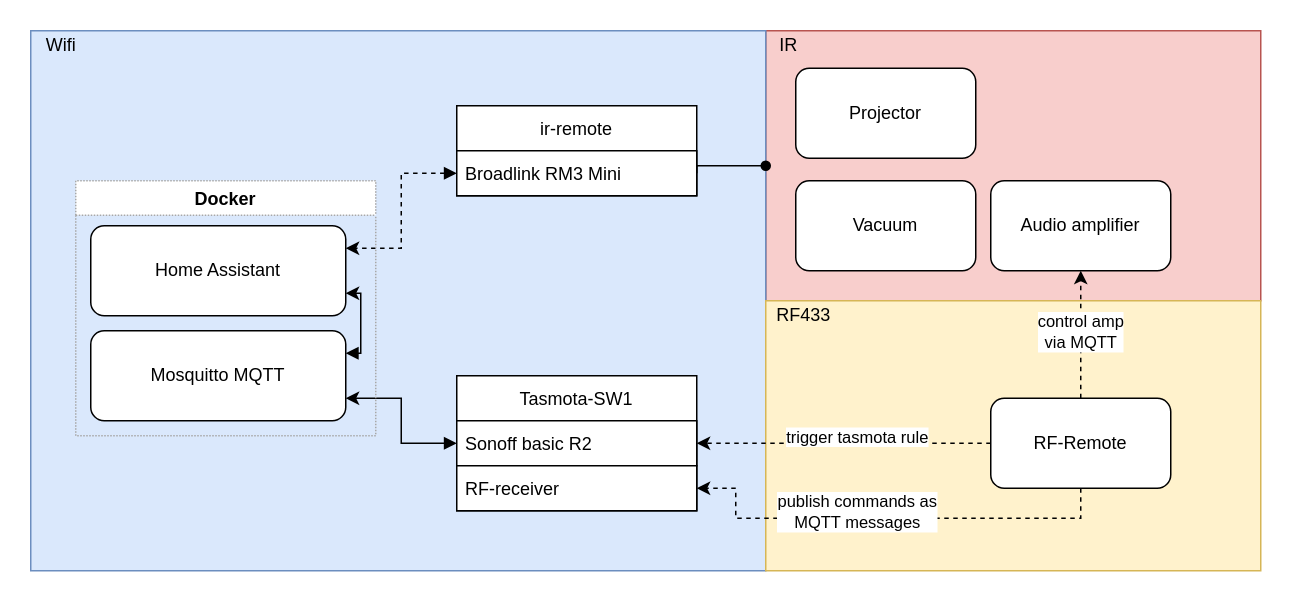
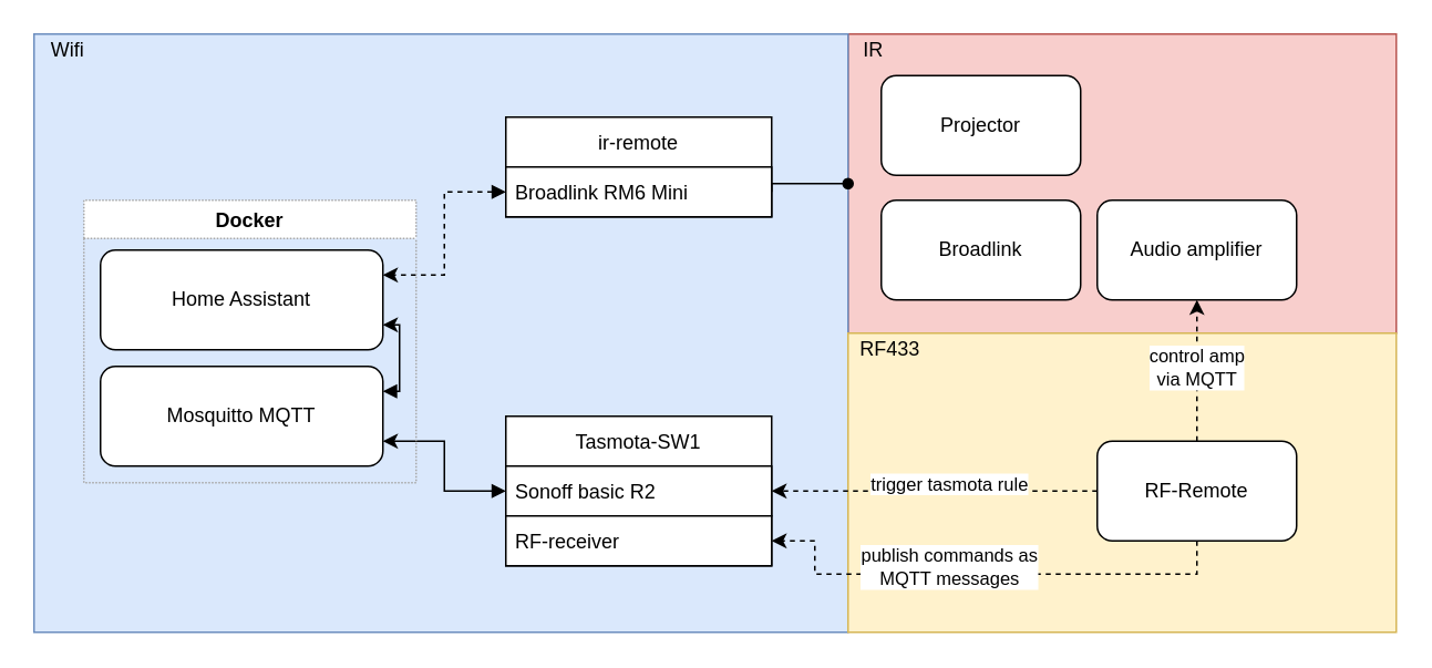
  <mxCell id="0" />
  <mxCell id="1" parent="0" />
  <mxCell id="2" value="" style="rounded=0;whiteSpace=wrap;html=1;strokeColor=#b85450;fillColor=#f8cecc;verticalAlign=middle;" vertex="1" parent="1"><mxGeometry x="510" width="330" height="180" as="geometry" y="20" /></mxCell>
  <mxCell id="3" value="" style="rounded=0;whiteSpace=wrap;html=1;strokeColor=#6c8ebf;verticalAlign=middle;fillColor=#dae8fc;" vertex="1" parent="1"><mxGeometry width="490" height="360" as="geometry" x="20" y="20" /></mxCell>
  <mxCell id="4" value="Tasmota-SW1" style="swimlane;fontStyle=0;childLayout=stackLayout;horizontal=1;startSize=30;horizontalStack=0;resizeParent=1;resizeParentMax=0;resizeLast=0;collapsible=1;marginBottom=0;strokeColor=default;" vertex="1" parent="1"><mxGeometry x="304" y="250" width="160" height="90" as="geometry" /></mxCell>
  <mxCell id="5" value="Sonoff basic R2" style="text;align=left;verticalAlign=middle;spacingLeft=4;spacingRight=4;overflow=hidden;points=[[0,0.5],[1,0.5]];portConstraint=eastwest;rotatable=0;fillColor=default;strokeColor=default;" vertex="1" parent="4"><mxGeometry y="30" width="160" height="30" as="geometry" /></mxCell>
  <mxCell id="6" value="RF-receiver" style="text;align=left;verticalAlign=middle;spacingLeft=4;spacingRight=4;overflow=hidden;points=[[0,0.5],[1,0.5]];portConstraint=eastwest;rotatable=0;fillColor=default;strokeColor=default;" vertex="1" parent="4"><mxGeometry y="60" width="160" height="30" as="geometry" /></mxCell>
  <mxCell id="7" style="edgeStyle=orthogonalEdgeStyle;rounded=0;orthogonalLoop=1;jettySize=auto;html=1;exitX=1;exitY=0.75;exitDx=0;exitDy=0;startArrow=none;startFill=0;endArrow=oval;endFill=1;" edge="1" parent="1" source="8" target="2"><mxGeometry relative="1" as="geometry"><Array as="points"><mxPoint x="464" y="110" /></Array></mxGeometry></mxCell>
  <mxCell id="8" value="ir-remote" style="swimlane;fontStyle=0;childLayout=stackLayout;horizontal=1;startSize=30;horizontalStack=0;resizeParent=1;resizeParentMax=0;resizeLast=0;collapsible=1;marginBottom=0;strokeColor=default;" vertex="1" parent="1"><mxGeometry x="304" y="70" width="160" height="60" as="geometry" /></mxCell>
- <mxCell id="9" value="Broadlink RM3 Mini" style="text;strokeColor=default;fillColor=default;align=left;verticalAlign=middle;spacingLeft=4;spacingRight=4;overflow=hidden;points=[[0,0.5],[1,0.5]];portConstraint=eastwest;rotatable=0;" vertex="1" parent="8"><mxGeometry y="30" width="160" height="30" as="geometry" /></mxCell>
+ <mxCell id="9" value="Broadlink RM6 Mini" style="text;strokeColor=default;fillColor=default;align=left;verticalAlign=middle;spacingLeft=4;spacingRight=4;overflow=hidden;points=[[0,0.5],[1,0.5]];portConstraint=eastwest;rotatable=0;" vertex="1" parent="8"><mxGeometry y="30" width="160" height="30" as="geometry" /></mxCell>
  <mxCell id="10" style="edgeStyle=orthogonalEdgeStyle;rounded=0;orthogonalLoop=1;jettySize=auto;html=1;startArrow=block;startFill=1;entryX=1;entryY=0.25;entryDx=0;entryDy=0;dashed=1;" edge="1" parent="1" source="9" target="27"><mxGeometry relative="1" as="geometry"><mxPoint x="247" y="165" as="targetPoint" /></mxGeometry></mxCell>
  <mxCell id="11" style="edgeStyle=orthogonalEdgeStyle;rounded=0;orthogonalLoop=1;jettySize=auto;html=1;entryX=1;entryY=0.75;entryDx=0;entryDy=0;startArrow=block;startFill=1;" edge="1" parent="1" source="5" target="29"><mxGeometry relative="1" as="geometry"><mxPoint x="244" y="295" as="targetPoint" /></mxGeometry></mxCell>
  <mxCell id="12" value="Wifi" style="text;html=1;resizable=0;autosize=1;align=center;verticalAlign=middle;points=[];fillColor=none;strokeColor=none;rounded=0;" vertex="1" parent="1"><mxGeometry width="40" height="20" as="geometry" x="20" y="20" /></mxCell>
  <mxCell id="13" value="IR" style="text;html=1;resizable=0;autosize=1;align=center;verticalAlign=middle;points=[];fillColor=none;strokeColor=none;rounded=0;" vertex="1" parent="1"><mxGeometry x="510" width="30" height="20" as="geometry" y="20" /></mxCell>
  <mxCell id="14" value="Audio amplifier" style="rounded=1;whiteSpace=wrap;html=1;strokeColor=default;fillColor=default;verticalAlign=middle;" vertex="1" parent="1"><mxGeometry x="660" y="120" width="120" height="60" as="geometry" /></mxCell>
- <mxCell id="15" value="Vacuum" style="rounded=1;whiteSpace=wrap;html=1;strokeColor=default;fillColor=default;verticalAlign=middle;" vertex="1" parent="1"><mxGeometry x="530" y="120" width="120" height="60" as="geometry" /></mxCell>
+ <mxCell id="15" value="Broadlink" style="rounded=1;whiteSpace=wrap;html=1;strokeColor=default;fillColor=default;verticalAlign=middle;" vertex="1" parent="1"><mxGeometry x="530" y="120" width="120" height="60" as="geometry" /></mxCell>
  <mxCell id="16" value="Projector" style="rounded=1;whiteSpace=wrap;html=1;strokeColor=default;fillColor=default;verticalAlign=middle;" vertex="1" parent="1"><mxGeometry x="530" y="45" width="120" height="60" as="geometry" /></mxCell>
  <mxCell id="17" value="" style="rounded=0;whiteSpace=wrap;html=1;strokeColor=#d6b656;fillColor=#fff2cc;verticalAlign=middle;" vertex="1" parent="1"><mxGeometry x="510" y="200" width="330" height="180" as="geometry" /></mxCell>
  <mxCell id="18" value="RF433" style="text;html=1;resizable=0;autosize=1;align=center;verticalAlign=middle;points=[];fillColor=none;strokeColor=none;rounded=0;" vertex="1" parent="1"><mxGeometry x="510" y="200" width="50" height="20" as="geometry" /></mxCell>
  <mxCell id="19" style="edgeStyle=orthogonalEdgeStyle;rounded=0;orthogonalLoop=1;jettySize=auto;html=1;exitX=0.5;exitY=0;exitDx=0;exitDy=0;entryX=0.5;entryY=1;entryDx=0;entryDy=0;startArrow=none;startFill=0;dashed=1;" edge="1" parent="1" source="25" target="14"><mxGeometry relative="1" as="geometry" /></mxCell>
  <mxCell id="20" value="control amp &lt;br&gt;via MQTT" style="edgeLabel;html=1;align=center;verticalAlign=middle;resizable=0;points=[];" vertex="1" connectable="0" parent="19"><mxGeometry x="0.33" y="1" relative="1" as="geometry"><mxPoint y="12" as="offset" /></mxGeometry></mxCell>
  <mxCell id="21" style="edgeStyle=orthogonalEdgeStyle;rounded=0;orthogonalLoop=1;jettySize=auto;html=1;exitX=0;exitY=0.5;exitDx=0;exitDy=0;entryX=1;entryY=0.5;entryDx=0;entryDy=0;startArrow=none;startFill=0;endArrow=classic;endFill=1;dashed=1;" edge="1" parent="1" source="25" target="5"><mxGeometry relative="1" as="geometry" /></mxCell>
  <mxCell id="22" value="trigger tasmota rule" style="edgeLabel;html=1;align=center;verticalAlign=middle;resizable=0;points=[];" vertex="1" connectable="0" parent="21"><mxGeometry x="0.317" y="2" relative="1" as="geometry"><mxPoint x="39" y="-7" as="offset" /></mxGeometry></mxCell>
  <mxCell id="23" style="edgeStyle=orthogonalEdgeStyle;rounded=0;orthogonalLoop=1;jettySize=auto;html=1;exitX=0.5;exitY=1;exitDx=0;exitDy=0;startArrow=none;startFill=0;endArrow=classic;endFill=1;entryX=1;entryY=0.5;entryDx=0;entryDy=0;dashed=1;" edge="1" parent="1" source="25" target="6"><mxGeometry relative="1" as="geometry"><mxPoint x="470" y="325" as="targetPoint" /><Array as="points"><mxPoint x="720" y="345" /><mxPoint x="490" y="345" /><mxPoint x="490" y="325" /></Array></mxGeometry></mxCell>
  <mxCell id="24" value="publish commands as &lt;br&gt;MQTT messages" style="edgeLabel;html=1;align=center;verticalAlign=middle;resizable=0;points=[];" vertex="1" connectable="0" parent="23"><mxGeometry x="0.03" y="-4" relative="1" as="geometry"><mxPoint x="-18" y="-1" as="offset" /></mxGeometry></mxCell>
  <mxCell id="25" value="RF-Remote" style="rounded=1;whiteSpace=wrap;html=1;strokeColor=default;fillColor=default;verticalAlign=middle;" vertex="1" parent="1"><mxGeometry x="660" y="265" width="120" height="60" as="geometry" /></mxCell>
  <mxCell id="26" value="Docker" style="swimlane;strokeColor=#A8A8A8;fillColor=default;verticalAlign=middle;dashed=1;dashPattern=1 1;" vertex="1" parent="1"><mxGeometry x="50" y="120" width="200" height="170" as="geometry"><mxRectangle x="20" y="60" width="70" height="23" as="alternateBounds" /></mxGeometry></mxCell>
  <mxCell id="27" value="Home Assistant" style="rounded=1;whiteSpace=wrap;html=1;strokeColor=default;fillColor=default;verticalAlign=middle;" vertex="1" parent="26"><mxGeometry x="10" y="30" width="170" height="60" as="geometry" /></mxCell>
  <mxCell id="28" style="edgeStyle=orthogonalEdgeStyle;rounded=0;orthogonalLoop=1;jettySize=auto;html=1;exitX=1;exitY=0.25;exitDx=0;exitDy=0;entryX=1;entryY=0.75;entryDx=0;entryDy=0;startArrow=block;startFill=1;endArrow=classic;endFill=1;" edge="1" parent="26" source="29" target="27"><mxGeometry relative="1" as="geometry"><Array as="points"><mxPoint x="190" y="115" /><mxPoint x="190" y="75" /></Array></mxGeometry></mxCell>
  <mxCell id="29" value="Mosquitto MQTT" style="rounded=1;whiteSpace=wrap;html=1;strokeColor=default;fillColor=default;verticalAlign=middle;" vertex="1" parent="26"><mxGeometry x="10" y="100" width="170" height="60" as="geometry" /></mxCell>
